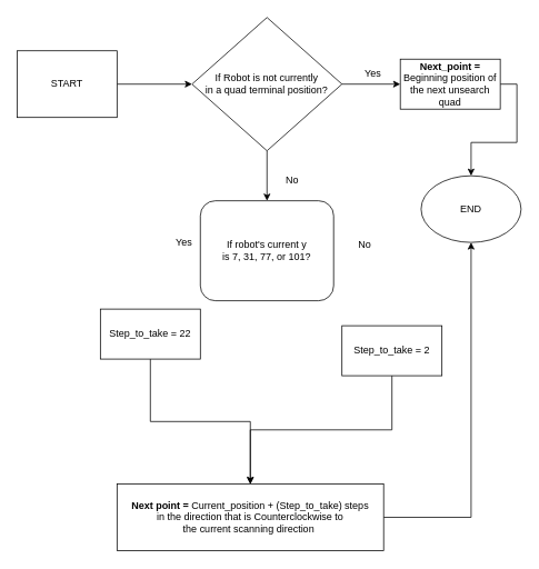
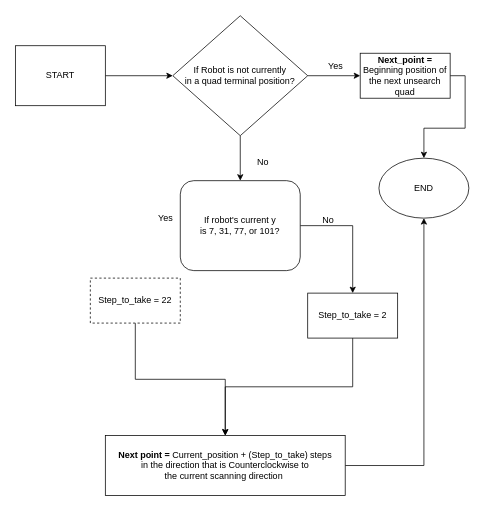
  <mxCell id="0" />
  <mxCell id="1" parent="0" />
  <mxCell id="2" style="edgeStyle=orthogonalEdgeStyle;rounded=0;orthogonalLoop=1;jettySize=auto;html=1;exitX=1;exitY=0.5;exitDx=0;exitDy=0;entryX=0;entryY=0.5;entryDx=0;entryDy=0;" edge="1" parent="1" source="3" target="8"><mxGeometry relative="1" as="geometry" /></mxCell>
  <mxCell id="3" value="START" style="whiteSpace=wrap;html=1;rounded=0;" vertex="1" parent="1"><mxGeometry x="20" y="60" width="120" height="80" as="geometry" /></mxCell>
  <mxCell id="4" style="edgeStyle=orthogonalEdgeStyle;rounded=0;orthogonalLoop=1;jettySize=auto;html=1;exitX=0.5;exitY=1;exitDx=0;exitDy=0;entryX=0.5;entryY=0;entryDx=0;entryDy=0;" edge="1" parent="1" source="5" target="20"><mxGeometry relative="1" as="geometry"><mxPoint x="320" y="580" as="targetPoint" /></mxGeometry></mxCell>
  <mxCell id="5" value="Step_to_take = 2" style="rounded=0;whiteSpace=wrap;html=1;" vertex="1" parent="1"><mxGeometry x="410" y="390" width="120" height="60" as="geometry" /></mxCell>
  <mxCell id="6" value="" style="edgeStyle=orthogonalEdgeStyle;rounded=0;orthogonalLoop=1;jettySize=auto;html=1;" edge="1" parent="1" source="8" target="10"><mxGeometry relative="1" as="geometry" /></mxCell>
  <mxCell id="7" value="" style="edgeStyle=orthogonalEdgeStyle;rounded=0;orthogonalLoop=1;jettySize=auto;html=1;" edge="1" parent="1" source="8" target="13"><mxGeometry relative="1" as="geometry" /></mxCell>
  <mxCell id="8" value="If Robot is not currently&lt;br&gt;in a quad terminal position?" style="rhombus;whiteSpace=wrap;html=1;" vertex="1" parent="1"><mxGeometry x="230" y="20" width="180" height="160" as="geometry" /></mxCell>
+ <mxCell id="9" value="" style="edgeStyle=orthogonalEdgeStyle;rounded=0;orthogonalLoop=1;jettySize=auto;html=1;entryX=0.5;entryY=0;entryDx=0;entryDy=0;" edge="1" parent="1" source="10" target="5"><mxGeometry relative="1" as="geometry"><mxPoint x="480" y="300" as="targetPoint" /></mxGeometry></mxCell>
  <mxCell id="10" value="If robot's current y&lt;br&gt;is 7, 31, 77, or 101?" style="whiteSpace=wrap;html=1;rounded=1;" vertex="1" parent="1"><mxGeometry x="240" y="240" width="160" height="120" as="geometry" /></mxCell>
  <mxCell id="11" value="No" style="text;html=1;align=center;verticalAlign=middle;resizable=0;points=[];autosize=1;" vertex="1" parent="1"><mxGeometry x="335" y="205" width="30" height="20" as="geometry" /></mxCell>
  <mxCell id="12" style="edgeStyle=orthogonalEdgeStyle;rounded=0;orthogonalLoop=1;jettySize=auto;html=1;exitX=1;exitY=0.5;exitDx=0;exitDy=0;entryX=0.5;entryY=0;entryDx=0;entryDy=0;" edge="1" parent="1" source="13" target="21"><mxGeometry relative="1" as="geometry" /></mxCell>
  <mxCell id="13" value="&lt;b&gt;Next_point =&lt;/b&gt; Beginning position of the next unsearch quad" style="rounded=0;whiteSpace=wrap;html=1;" vertex="1" parent="1"><mxGeometry x="480" y="70" width="120" height="60" as="geometry" /></mxCell>
  <mxCell id="14" value="Yes" style="text;html=1;align=center;verticalAlign=middle;resizable=0;points=[];autosize=1;" vertex="1" parent="1"><mxGeometry x="427" y="77" width="40" height="20" as="geometry" /></mxCell>
  <mxCell id="15" style="edgeStyle=orthogonalEdgeStyle;rounded=0;orthogonalLoop=1;jettySize=auto;html=1;exitX=0.5;exitY=1;exitDx=0;exitDy=0;entryX=0.5;entryY=0;entryDx=0;entryDy=0;" edge="1" parent="1" source="16" target="20"><mxGeometry relative="1" as="geometry" /></mxCell>
- <mxCell id="16" value="Step_to_take = 22" style="rounded=0;whiteSpace=wrap;html=1;" vertex="1" parent="1"><mxGeometry x="120" y="370" width="120" height="60" as="geometry" /></mxCell>
+ <mxCell id="16" value="Step_to_take = 22" style="rounded=0;whiteSpace=wrap;html=1;dashed=1;" vertex="1" parent="1"><mxGeometry x="120" y="370" width="120" height="60" as="geometry" /></mxCell>
  <mxCell id="17" value="Yes" style="text;html=1;align=center;verticalAlign=middle;resizable=0;points=[];autosize=1;" vertex="1" parent="1"><mxGeometry x="200" y="280" width="40" height="20" as="geometry" /></mxCell>
  <mxCell id="18" value="No" style="text;html=1;align=center;verticalAlign=middle;resizable=0;points=[];autosize=1;" vertex="1" parent="1"><mxGeometry x="422" y="283" width="30" height="20" as="geometry" /></mxCell>
  <mxCell id="19" style="edgeStyle=orthogonalEdgeStyle;rounded=0;orthogonalLoop=1;jettySize=auto;html=1;exitX=1;exitY=0.5;exitDx=0;exitDy=0;entryX=0.5;entryY=1;entryDx=0;entryDy=0;" edge="1" parent="1" source="20" target="21"><mxGeometry relative="1" as="geometry" /></mxCell>
  <mxCell id="20" value="&lt;b&gt;Next point = &lt;/b&gt;Current_position + (Step_to_take) steps&lt;br&gt;in the direction that is Counterclockwise to&lt;br&gt;the current scanning direction&amp;nbsp;" style="rounded=0;whiteSpace=wrap;html=1;" vertex="1" parent="1"><mxGeometry x="140" y="580" width="320" height="80" as="geometry" /></mxCell>
  <mxCell id="21" value="END" style="ellipse;whiteSpace=wrap;html=1;" vertex="1" parent="1"><mxGeometry x="505" y="210" width="120" height="80" as="geometry" /></mxCell>
